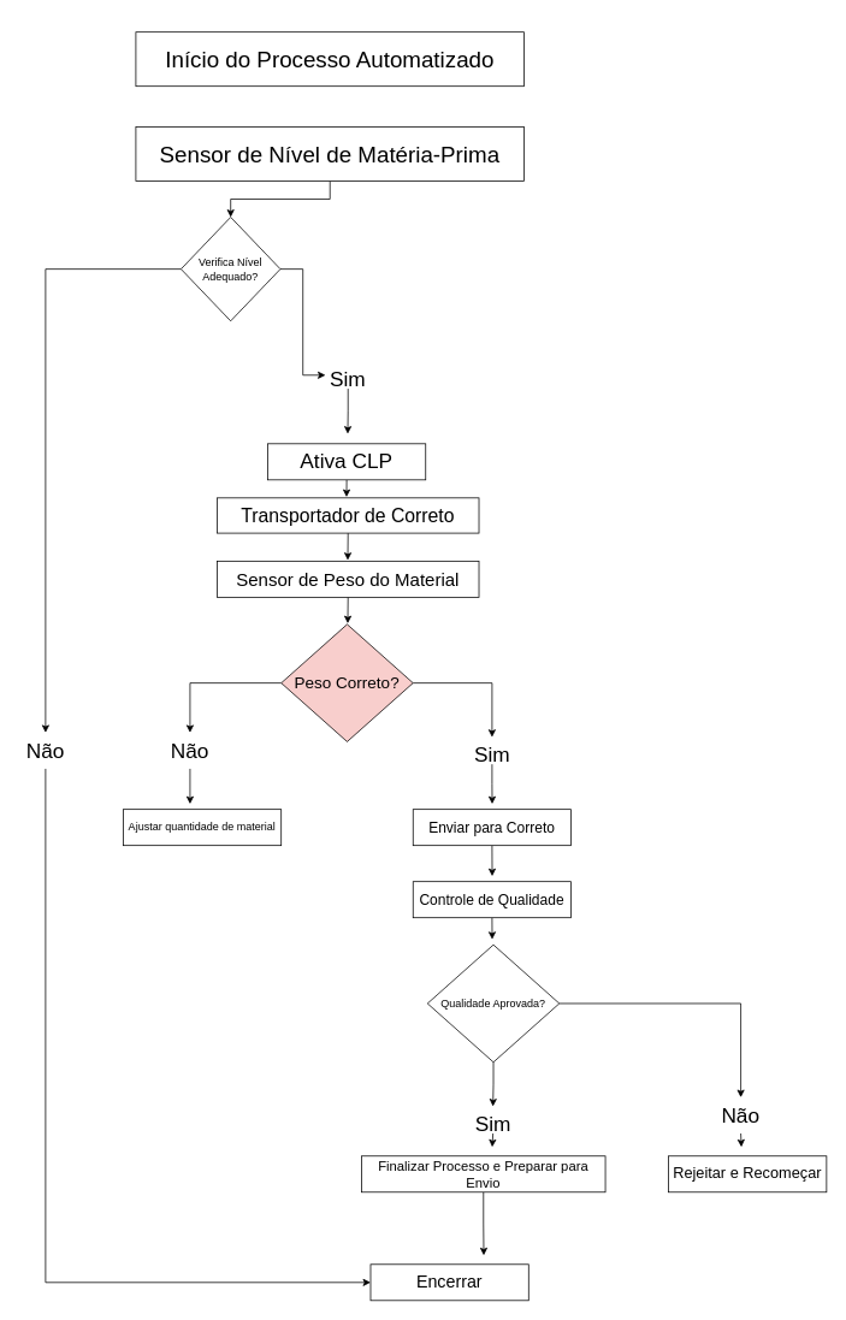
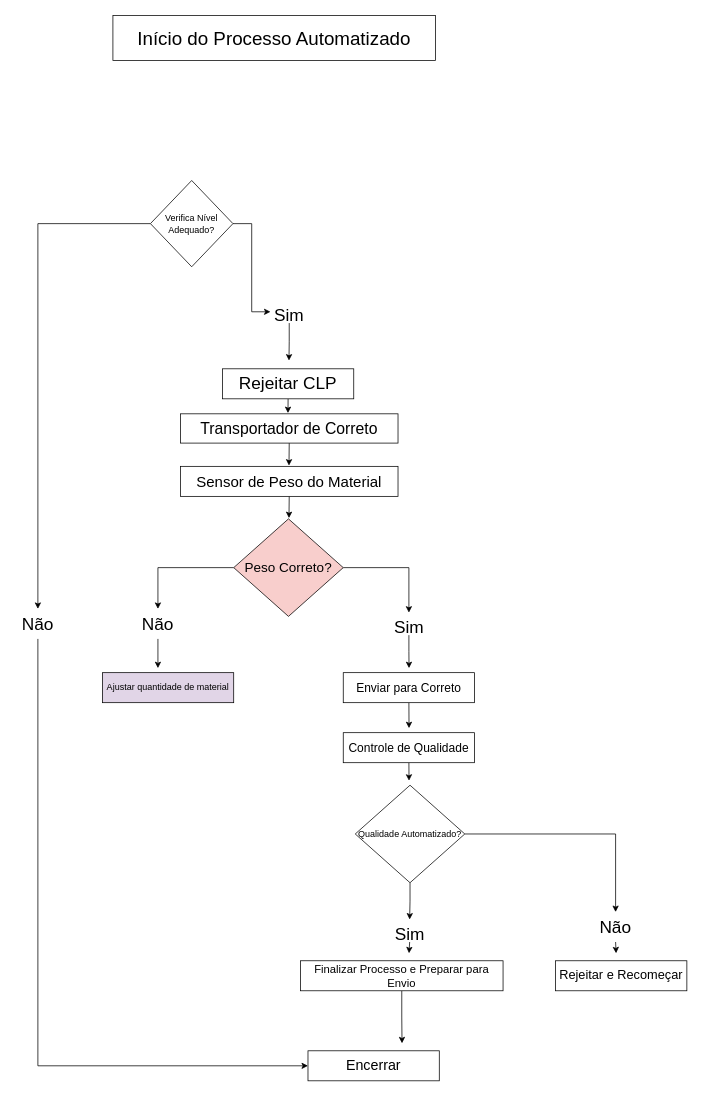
  <mxCell id="0" />
  <mxCell id="1" parent="0" />
- <mxCell id="2" value="&lt;font style=&quot;vertical-align: inherit;&quot;&gt;&lt;font style=&quot;vertical-align: inherit;&quot;&gt;&lt;font style=&quot;vertical-align: inherit;&quot;&gt;&lt;font style=&quot;vertical-align: inherit; font-size: 25px;&quot;&gt;Início do Processo Automatizado&lt;/font&gt;&lt;/font&gt;&lt;/font&gt;&lt;/font&gt;" style="rounded=0;whiteSpace=wrap;html=1;" vertex="1" parent="1"><mxGeometry x="150" y="35" width="430" height="60" as="geometry" /></mxCell>
- <mxCell id="3" style="edgeStyle=orthogonalEdgeStyle;rounded=0;orthogonalLoop=1;jettySize=auto;html=1;entryX=0.5;entryY=0;entryDx=0;entryDy=0;" edge="1" parent="1" source="4" target="7"><mxGeometry relative="1" as="geometry" /></mxCell>
- <mxCell id="4" value="&lt;font style=&quot;vertical-align: inherit;&quot;&gt;&lt;font style=&quot;vertical-align: inherit;&quot;&gt;&lt;font style=&quot;vertical-align: inherit;&quot;&gt;&lt;font style=&quot;vertical-align: inherit; font-size: 25px;&quot;&gt;Sensor de Nível de Matéria-Prima&lt;/font&gt;&lt;/font&gt;&lt;/font&gt;&lt;/font&gt;" style="rounded=0;whiteSpace=wrap;html=1;" vertex="1" parent="1"><mxGeometry x="150" y="140" width="430" height="60" as="geometry" /></mxCell>
+ <mxCell id="2" value="&lt;font style=&quot;vertical-align: inherit;&quot;&gt;&lt;font style=&quot;vertical-align: inherit;&quot;&gt;&lt;font style=&quot;vertical-align: inherit;&quot;&gt;&lt;font style=&quot;vertical-align: inherit; font-size: 25px;&quot;&gt;Início do Processo Automatizado&lt;/font&gt;&lt;/font&gt;&lt;/font&gt;&lt;/font&gt;" style="rounded=0;whiteSpace=wrap;html=1;" vertex="1" parent="1"><mxGeometry x="150" y="20" width="430" height="60" as="geometry" /></mxCell>
  <mxCell id="5" style="edgeStyle=orthogonalEdgeStyle;rounded=0;orthogonalLoop=1;jettySize=auto;html=1;entryX=0;entryY=0.5;entryDx=0;entryDy=0;" edge="1" parent="1" source="7" target="30"><mxGeometry relative="1" as="geometry" /></mxCell>
  <mxCell id="6" style="edgeStyle=orthogonalEdgeStyle;rounded=0;orthogonalLoop=1;jettySize=auto;html=1;exitX=0;exitY=0.5;exitDx=0;exitDy=0;entryX=0.5;entryY=0;entryDx=0;entryDy=0;" edge="1" parent="1" source="7" target="38"><mxGeometry relative="1" as="geometry" /></mxCell>
  <mxCell id="7" value="&lt;font style=&quot;vertical-align: inherit;&quot;&gt;&lt;font style=&quot;vertical-align: inherit;&quot;&gt;Verifica Nível Adequado?&lt;/font&gt;&lt;/font&gt;" style="rhombus;whiteSpace=wrap;html=1;" vertex="1" parent="1"><mxGeometry x="200" y="240" width="110" height="115" as="geometry" /></mxCell>
  <mxCell id="8" style="edgeStyle=orthogonalEdgeStyle;rounded=0;orthogonalLoop=1;jettySize=auto;html=1;exitX=0.5;exitY=1;exitDx=0;exitDy=0;" edge="1" parent="1" source="9"><mxGeometry relative="1" as="geometry"><mxPoint x="383.333" y="550" as="targetPoint" /></mxGeometry></mxCell>
- <mxCell id="9" value="&lt;font style=&quot;vertical-align: inherit;&quot;&gt;&lt;font style=&quot;vertical-align: inherit;&quot;&gt;&lt;font style=&quot;vertical-align: inherit;&quot;&gt;&lt;font style=&quot;vertical-align: inherit; font-size: 23px;&quot;&gt;&lt;font style=&quot;vertical-align: inherit;&quot;&gt;&lt;font style=&quot;vertical-align: inherit;&quot;&gt;Ativa CLP&lt;/font&gt;&lt;/font&gt;&lt;/font&gt;&lt;/font&gt;&lt;/font&gt;&lt;/font&gt;" style="rounded=0;whiteSpace=wrap;html=1;" vertex="1" parent="1"><mxGeometry x="296" y="491" width="175" height="40" as="geometry" /></mxCell>
+ <mxCell id="9" value="&lt;font style=&quot;vertical-align: inherit;&quot;&gt;&lt;font style=&quot;vertical-align: inherit;&quot;&gt;&lt;font style=&quot;vertical-align: inherit;&quot;&gt;&lt;font style=&quot;vertical-align: inherit; font-size: 23px;&quot;&gt;&lt;font style=&quot;vertical-align: inherit;&quot;&gt;&lt;font style=&quot;vertical-align: inherit;&quot;&gt;Rejeitar CLP&lt;/font&gt;&lt;/font&gt;&lt;/font&gt;&lt;/font&gt;&lt;/font&gt;&lt;/font&gt;" style="rounded=0;whiteSpace=wrap;html=1;" vertex="1" parent="1"><mxGeometry x="296" y="491" width="175" height="40" as="geometry" /></mxCell>
  <mxCell id="10" style="edgeStyle=orthogonalEdgeStyle;rounded=0;orthogonalLoop=1;jettySize=auto;html=1;exitX=0.5;exitY=1;exitDx=0;exitDy=0;" edge="1" parent="1" source="11"><mxGeometry relative="1" as="geometry"><mxPoint x="384.667" y="620" as="targetPoint" /></mxGeometry></mxCell>
  <mxCell id="11" value="&lt;font style=&quot;vertical-align: inherit;&quot;&gt;&lt;font style=&quot;vertical-align: inherit;&quot;&gt;&lt;font style=&quot;vertical-align: inherit;&quot;&gt;&lt;font style=&quot;vertical-align: inherit;&quot;&gt;&lt;font style=&quot;vertical-align: inherit;&quot;&gt;&lt;font style=&quot;vertical-align: inherit; font-size: 21px;&quot;&gt;Transportador de Correto&lt;/font&gt;&lt;/font&gt;&lt;/font&gt;&lt;/font&gt;&lt;/font&gt;&lt;/font&gt;" style="rounded=0;whiteSpace=wrap;html=1;" vertex="1" parent="1"><mxGeometry x="240" y="551" width="290" height="39" as="geometry" /></mxCell>
  <mxCell id="12" style="edgeStyle=orthogonalEdgeStyle;rounded=0;orthogonalLoop=1;jettySize=auto;html=1;exitX=0.5;exitY=1;exitDx=0;exitDy=0;" edge="1" parent="1" source="13"><mxGeometry relative="1" as="geometry"><mxPoint x="384.667" y="690" as="targetPoint" /></mxGeometry></mxCell>
  <mxCell id="13" value="&lt;font style=&quot;vertical-align: inherit;&quot;&gt;&lt;font style=&quot;vertical-align: inherit;&quot;&gt;&lt;font style=&quot;vertical-align: inherit;&quot;&gt;&lt;font style=&quot;vertical-align: inherit; font-size: 20px;&quot;&gt;Sensor de Peso do Material&lt;/font&gt;&lt;/font&gt;&lt;/font&gt;&lt;/font&gt;" style="rounded=0;whiteSpace=wrap;html=1;" vertex="1" parent="1"><mxGeometry x="240" y="621" width="290" height="40" as="geometry" /></mxCell>
  <mxCell id="14" style="edgeStyle=orthogonalEdgeStyle;rounded=0;orthogonalLoop=1;jettySize=auto;html=1;entryX=0.5;entryY=0;entryDx=0;entryDy=0;" edge="1" parent="1" source="16" target="32"><mxGeometry relative="1" as="geometry" /></mxCell>
  <mxCell id="15" style="edgeStyle=orthogonalEdgeStyle;rounded=0;orthogonalLoop=1;jettySize=auto;html=1;exitX=1;exitY=0.5;exitDx=0;exitDy=0;entryX=0.5;entryY=0;entryDx=0;entryDy=0;" edge="1" parent="1" source="16" target="34"><mxGeometry relative="1" as="geometry" /></mxCell>
  <mxCell id="16" value="&lt;font style=&quot;vertical-align: inherit;&quot;&gt;&lt;font style=&quot;vertical-align: inherit;&quot;&gt;&lt;font style=&quot;vertical-align: inherit;&quot;&gt;&lt;font style=&quot;vertical-align: inherit;&quot;&gt;&lt;font style=&quot;vertical-align: inherit;&quot;&gt;&lt;font style=&quot;vertical-align: inherit; font-size: 18px;&quot;&gt;Peso Correto?&lt;/font&gt;&lt;/font&gt;&lt;/font&gt;&lt;/font&gt;&lt;/font&gt;&lt;/font&gt;" style="rhombus;whiteSpace=wrap;html=1;fillColor=#f8cecc;" vertex="1" parent="1"><mxGeometry x="311" y="691" width="146" height="130" as="geometry" /></mxCell>
- <mxCell id="17" value="&lt;font style=&quot;vertical-align: inherit;&quot;&gt;&lt;font style=&quot;vertical-align: inherit;&quot;&gt;Ajustar quantidade de material&lt;/font&gt;&lt;/font&gt;" style="rounded=0;whiteSpace=wrap;html=1;" vertex="1" parent="1"><mxGeometry x="136" y="896" width="175" height="40" as="geometry" /></mxCell>
+ <mxCell id="17" value="&lt;font style=&quot;vertical-align: inherit;&quot;&gt;&lt;font style=&quot;vertical-align: inherit;&quot;&gt;Ajustar quantidade de material&lt;/font&gt;&lt;/font&gt;" style="rounded=0;whiteSpace=wrap;html=1;fillColor=#e1d5e7;" vertex="1" parent="1"><mxGeometry x="136" y="896" width="175" height="40" as="geometry" /></mxCell>
  <mxCell id="18" style="edgeStyle=orthogonalEdgeStyle;rounded=0;orthogonalLoop=1;jettySize=auto;html=1;exitX=0.5;exitY=1;exitDx=0;exitDy=0;" edge="1" parent="1" source="19"><mxGeometry relative="1" as="geometry"><mxPoint x="544.667" y="970" as="targetPoint" /></mxGeometry></mxCell>
  <mxCell id="19" value="&lt;font style=&quot;vertical-align: inherit;&quot;&gt;&lt;font style=&quot;vertical-align: inherit;&quot;&gt;&lt;font style=&quot;vertical-align: inherit;&quot;&gt;&lt;font style=&quot;vertical-align: inherit; font-size: 16px;&quot;&gt;Enviar para Correto&lt;/font&gt;&lt;/font&gt;&lt;/font&gt;&lt;/font&gt;" style="rounded=0;whiteSpace=wrap;html=1;" vertex="1" parent="1"><mxGeometry x="457" y="896" width="175" height="40" as="geometry" /></mxCell>
  <mxCell id="20" style="edgeStyle=orthogonalEdgeStyle;rounded=0;orthogonalLoop=1;jettySize=auto;html=1;exitX=0.5;exitY=1;exitDx=0;exitDy=0;" edge="1" parent="1" source="21"><mxGeometry relative="1" as="geometry"><mxPoint x="544.667" y="1040" as="targetPoint" /></mxGeometry></mxCell>
  <mxCell id="21" value="&lt;font style=&quot;vertical-align: inherit;&quot;&gt;&lt;font style=&quot;vertical-align: inherit; font-size: 16px;&quot;&gt;Controle de Qualidade&lt;/font&gt;&lt;/font&gt;" style="rounded=0;whiteSpace=wrap;html=1;" vertex="1" parent="1"><mxGeometry x="457" y="976" width="175" height="40" as="geometry" /></mxCell>
  <mxCell id="22" style="edgeStyle=orthogonalEdgeStyle;rounded=0;orthogonalLoop=1;jettySize=auto;html=1;exitX=0.5;exitY=1;exitDx=0;exitDy=0;entryX=0.5;entryY=0;entryDx=0;entryDy=0;" edge="1" parent="1" source="24" target="36"><mxGeometry relative="1" as="geometry" /></mxCell>
  <mxCell id="23" style="edgeStyle=orthogonalEdgeStyle;rounded=0;orthogonalLoop=1;jettySize=auto;html=1;exitX=1;exitY=0.5;exitDx=0;exitDy=0;entryX=0.5;entryY=0;entryDx=0;entryDy=0;" edge="1" parent="1" source="24" target="40"><mxGeometry relative="1" as="geometry" /></mxCell>
- <mxCell id="24" value="&lt;font style=&quot;vertical-align: inherit;&quot;&gt;&lt;font style=&quot;vertical-align: inherit;&quot;&gt;Qualidade Aprovada?&lt;/font&gt;&lt;/font&gt;" style="rhombus;whiteSpace=wrap;html=1;" vertex="1" parent="1"><mxGeometry x="473" y="1046" width="146" height="130" as="geometry" /></mxCell>
+ <mxCell id="24" value="&lt;font style=&quot;vertical-align: inherit;&quot;&gt;&lt;font style=&quot;vertical-align: inherit;&quot;&gt;Qualidade Automatizado?&lt;/font&gt;&lt;/font&gt;" style="rhombus;whiteSpace=wrap;html=1;" vertex="1" parent="1"><mxGeometry x="473" y="1046" width="146" height="130" as="geometry" /></mxCell>
  <mxCell id="25" value="&lt;font style=&quot;vertical-align: inherit;&quot;&gt;&lt;font style=&quot;vertical-align: inherit; font-size: 17px;&quot;&gt;Rejeitar e Recomeçar&lt;/font&gt;&lt;/font&gt;" style="rounded=0;whiteSpace=wrap;html=1;" vertex="1" parent="1"><mxGeometry x="740" y="1280" width="175" height="40" as="geometry" /></mxCell>
  <mxCell id="26" style="edgeStyle=orthogonalEdgeStyle;rounded=0;orthogonalLoop=1;jettySize=auto;html=1;exitX=0.5;exitY=1;exitDx=0;exitDy=0;" edge="1" parent="1" source="27"><mxGeometry relative="1" as="geometry"><mxPoint x="535.333" y="1390" as="targetPoint" /></mxGeometry></mxCell>
  <mxCell id="27" value="&lt;font style=&quot;vertical-align: inherit;&quot;&gt;&lt;font style=&quot;vertical-align: inherit;&quot;&gt;&lt;font style=&quot;vertical-align: inherit;&quot;&gt;&lt;font style=&quot;vertical-align: inherit; font-size: 15px;&quot;&gt;Finalizar Processo e Preparar para Envio&lt;/font&gt;&lt;/font&gt;&lt;/font&gt;&lt;/font&gt;" style="rounded=0;whiteSpace=wrap;html=1;" vertex="1" parent="1"><mxGeometry x="400" y="1280" width="270" height="40" as="geometry" /></mxCell>
  <mxCell id="28" value="&lt;font style=&quot;vertical-align: inherit;&quot;&gt;&lt;font style=&quot;vertical-align: inherit;&quot;&gt;&lt;font style=&quot;vertical-align: inherit;&quot;&gt;&lt;font style=&quot;vertical-align: inherit;&quot;&gt;&lt;font style=&quot;vertical-align: inherit;&quot;&gt;&lt;font style=&quot;vertical-align: inherit; font-size: 19px;&quot;&gt;Encerrar&lt;/font&gt;&lt;/font&gt;&lt;/font&gt;&lt;/font&gt;&lt;/font&gt;&lt;/font&gt;" style="rounded=0;whiteSpace=wrap;html=1;" vertex="1" parent="1"><mxGeometry x="410" y="1400" width="175" height="40" as="geometry" /></mxCell>
  <mxCell id="29" style="edgeStyle=orthogonalEdgeStyle;rounded=0;orthogonalLoop=1;jettySize=auto;html=1;exitX=0.5;exitY=1;exitDx=0;exitDy=0;" edge="1" parent="1" source="30"><mxGeometry relative="1" as="geometry"><mxPoint x="384.667" y="480" as="targetPoint" /></mxGeometry></mxCell>
  <mxCell id="30" value="Sim" style="text;whiteSpace=wrap;align=center;fontSize=23;" vertex="1" parent="1"><mxGeometry x="360" y="400" width="50" height="30" as="geometry" /></mxCell>
  <mxCell id="31" style="edgeStyle=orthogonalEdgeStyle;rounded=0;orthogonalLoop=1;jettySize=auto;html=1;exitX=0.5;exitY=1;exitDx=0;exitDy=0;" edge="1" parent="1" source="32"><mxGeometry relative="1" as="geometry"><mxPoint x="210" y="890" as="targetPoint" /></mxGeometry></mxCell>
  <mxCell id="32" value="Não" style="text;whiteSpace=wrap;align=center;fontSize=23;" vertex="1" parent="1"><mxGeometry x="180" y="811" width="60" height="40" as="geometry" /></mxCell>
  <mxCell id="33" style="edgeStyle=orthogonalEdgeStyle;rounded=0;orthogonalLoop=1;jettySize=auto;html=1;exitX=0.5;exitY=1;exitDx=0;exitDy=0;" edge="1" parent="1" source="34"><mxGeometry relative="1" as="geometry"><mxPoint x="544.667" y="890" as="targetPoint" /></mxGeometry></mxCell>
  <mxCell id="34" value="Sim" style="text;whiteSpace=wrap;align=center;fontSize=23;" vertex="1" parent="1"><mxGeometry x="519.5" y="816" width="50" height="30" as="geometry" /></mxCell>
  <mxCell id="35" style="edgeStyle=orthogonalEdgeStyle;rounded=0;orthogonalLoop=1;jettySize=auto;html=1;exitX=0.5;exitY=1;exitDx=0;exitDy=0;" edge="1" parent="1" source="36"><mxGeometry relative="1" as="geometry"><mxPoint x="544.667" y="1270" as="targetPoint" /></mxGeometry></mxCell>
  <mxCell id="36" value="Sim" style="text;whiteSpace=wrap;align=center;fontSize=23;" vertex="1" parent="1"><mxGeometry x="520.5" y="1225" width="50" height="30" as="geometry" /></mxCell>
  <mxCell id="37" style="edgeStyle=orthogonalEdgeStyle;rounded=0;orthogonalLoop=1;jettySize=auto;html=1;exitX=0.5;exitY=1;exitDx=0;exitDy=0;entryX=0;entryY=0.5;entryDx=0;entryDy=0;" edge="1" parent="1" source="38" target="28"><mxGeometry relative="1" as="geometry" /></mxCell>
  <mxCell id="38" value="Não" style="text;whiteSpace=wrap;align=center;fontSize=23;" vertex="1" parent="1"><mxGeometry x="20" y="811" width="60" height="40" as="geometry" /></mxCell>
  <mxCell id="39" style="edgeStyle=orthogonalEdgeStyle;rounded=0;orthogonalLoop=1;jettySize=auto;html=1;exitX=0.5;exitY=1;exitDx=0;exitDy=0;" edge="1" parent="1" source="40"><mxGeometry relative="1" as="geometry"><mxPoint x="820.667" y="1270" as="targetPoint" /></mxGeometry></mxCell>
  <mxCell id="40" value="Não" style="text;whiteSpace=wrap;align=center;fontSize=23;" vertex="1" parent="1"><mxGeometry x="790" y="1215" width="60" height="40" as="geometry" /></mxCell>
